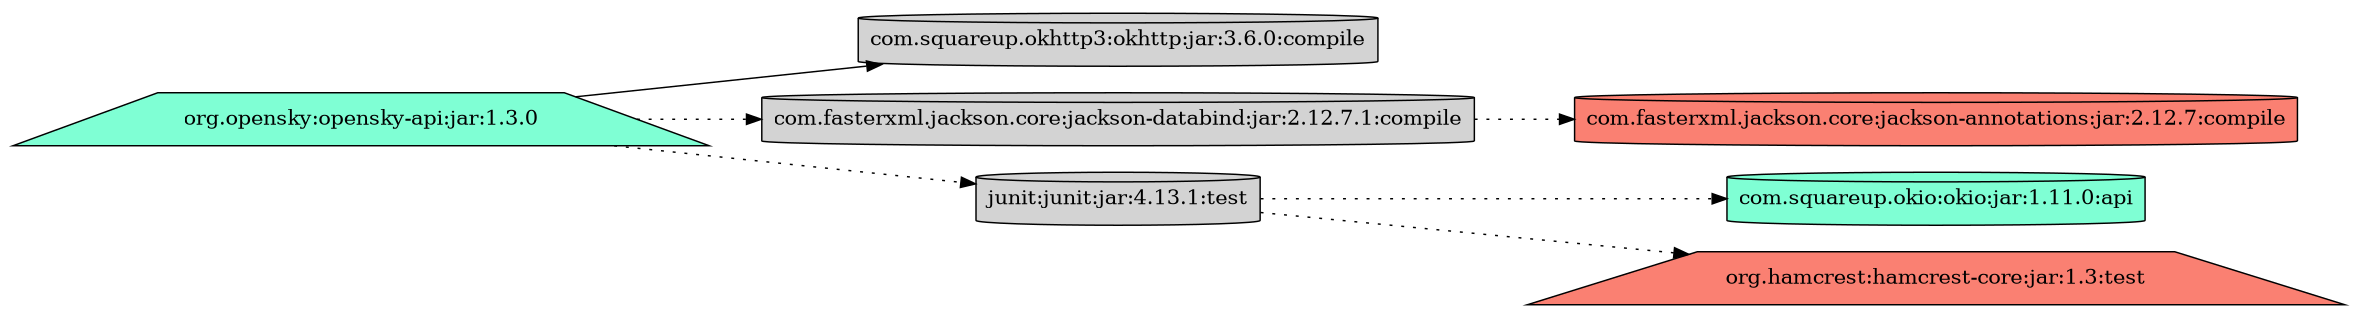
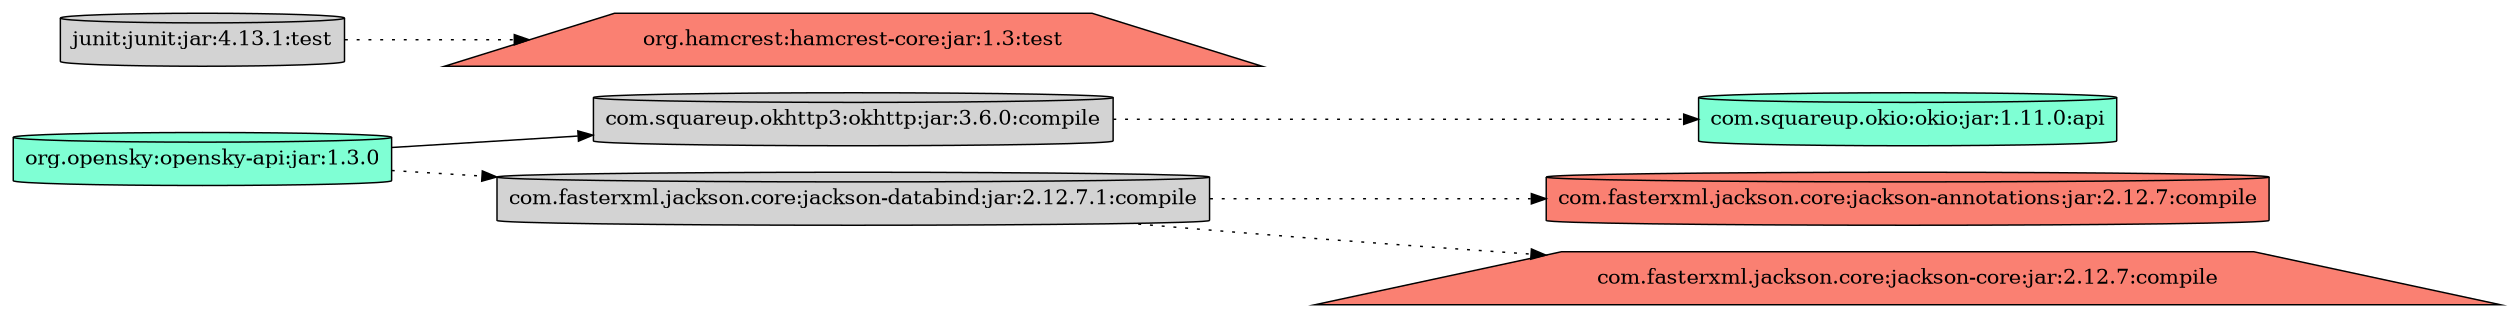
  digraph {
    rankdir=LR
    node [fillcolor=lightgrey shape=cylinder style=filled]
    edge [style=dotted]
-   "org.opensky:opensky-api:jar:1.3.0" [fillcolor=aquamarine shape=trapezium]
+   "org.opensky:opensky-api:jar:1.3.0" [fillcolor=aquamarine]
    "com.squareup.okhttp3:okhttp:jar:3.6.0:compile"
    "com.fasterxml.jackson.core:jackson-databind:jar:2.12.7.1:compile"
    "junit:junit:jar:4.13.1:test"
    n5 [fillcolor=aquamarine label="com.squareup.okio:okio:jar:1.11.0:api"]
    "com.fasterxml.jackson.core:jackson-annotations:jar:2.12.7:compile" [fillcolor=salmon]
+   "com.fasterxml.jackson.core:jackson-core:jar:2.12.7:compile" [fillcolor=salmon shape=trapezium]
    "org.hamcrest:hamcrest-core:jar:1.3:test" [fillcolor=salmon shape=trapezium]
    "org.opensky:opensky-api:jar:1.3.0" -> "com.squareup.okhttp3:okhttp:jar:3.6.0:compile" [style=solid]
    "org.opensky:opensky-api:jar:1.3.0" -> "com.fasterxml.jackson.core:jackson-databind:jar:2.12.7.1:compile"
-   "org.opensky:opensky-api:jar:1.3.0" -> "junit:junit:jar:4.13.1:test"
-   "junit:junit:jar:4.13.1:test" -> n5
+   "com.squareup.okhttp3:okhttp:jar:3.6.0:compile" -> n5
    "com.fasterxml.jackson.core:jackson-databind:jar:2.12.7.1:compile" -> "com.fasterxml.jackson.core:jackson-annotations:jar:2.12.7:compile"
+   "com.fasterxml.jackson.core:jackson-databind:jar:2.12.7.1:compile" -> "com.fasterxml.jackson.core:jackson-core:jar:2.12.7:compile"
    "junit:junit:jar:4.13.1:test" -> "org.hamcrest:hamcrest-core:jar:1.3:test"
  }
